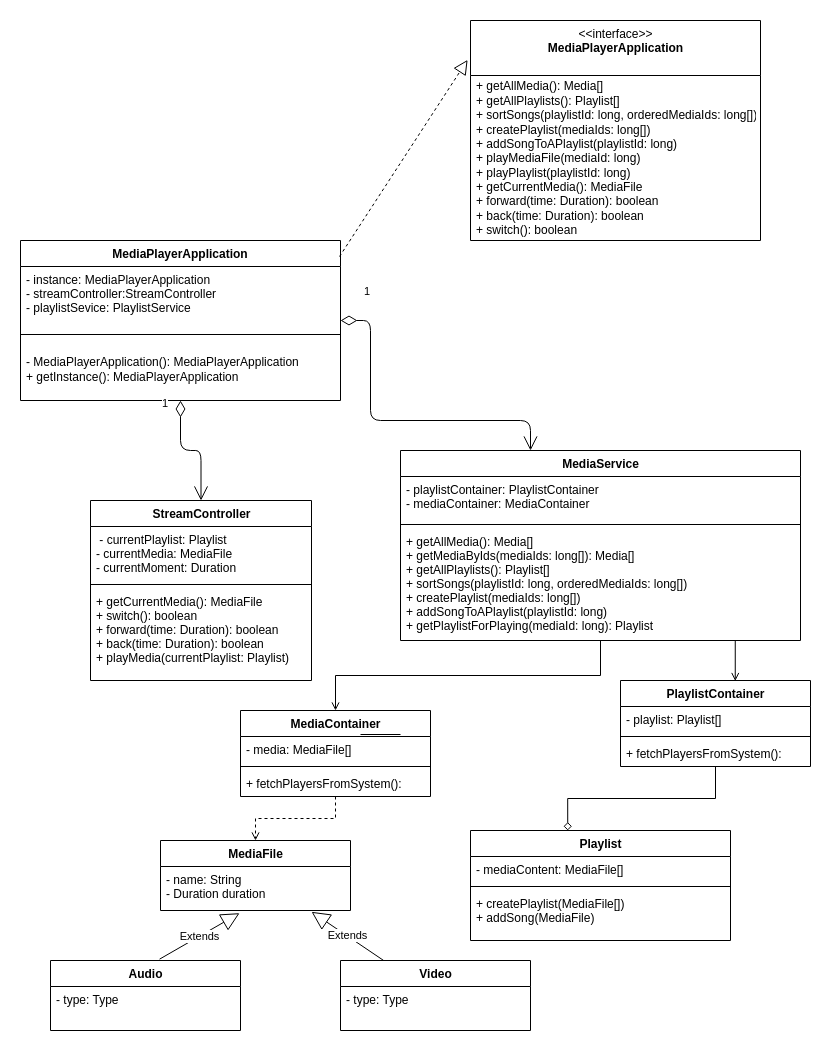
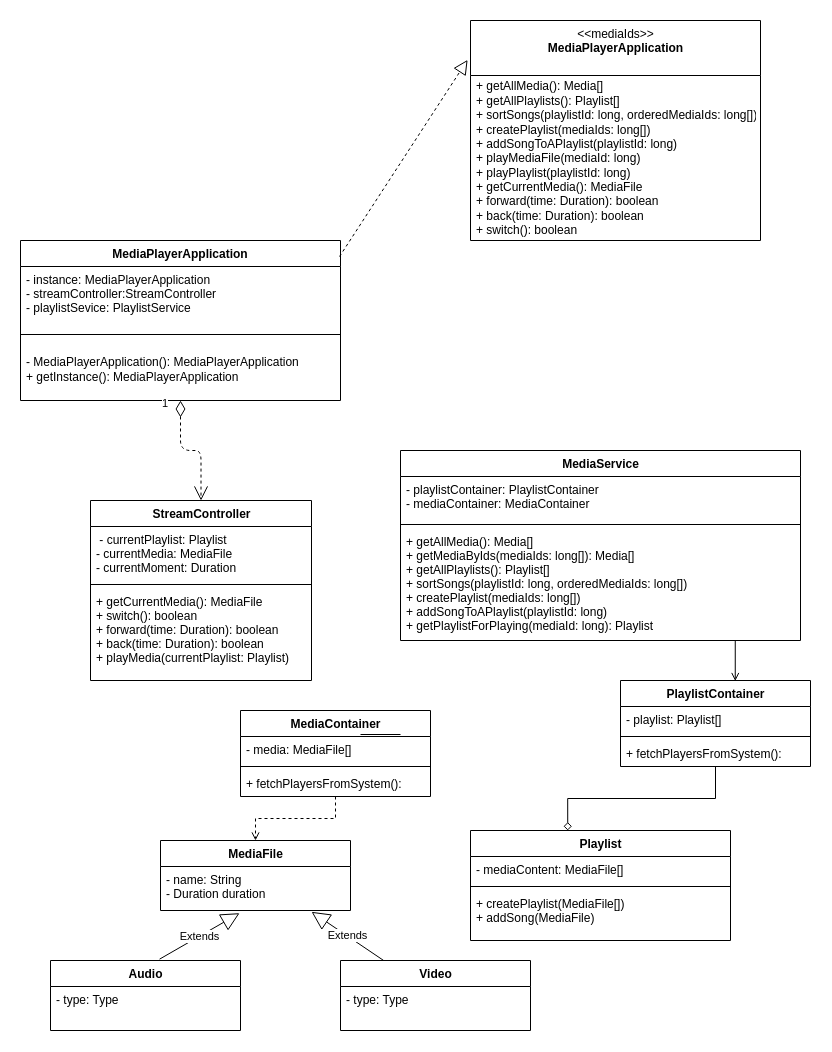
  <mxCell id="0" />
  <mxCell id="1" parent="0" />
  <mxCell id="2" value="MediaPlayerApplication" style="swimlane;fontStyle=1;align=center;verticalAlign=top;childLayout=stackLayout;horizontal=1;startSize=26;horizontalStack=0;resizeParent=1;resizeParentMax=0;resizeLast=0;collapsible=1;marginBottom=0;" vertex="1" parent="1"><mxGeometry x="20" y="240" width="320" height="160" as="geometry" /></mxCell>
  <mxCell id="3" value="- instance: MediaPlayerApplication&#10;- streamController:StreamController&#10;- playlistSevice: PlaylistService" style="text;strokeColor=none;fillColor=none;align=left;verticalAlign=top;spacingLeft=4;spacingRight=4;overflow=hidden;rotatable=0;points=[[0,0.5],[1,0.5]];portConstraint=eastwest;" vertex="1" parent="2"><mxGeometry y="26" width="320" height="64" as="geometry" /></mxCell>
  <mxCell id="4" value="" style="line;strokeWidth=1;fillColor=none;align=left;verticalAlign=middle;spacingTop=-1;spacingLeft=3;spacingRight=3;rotatable=0;labelPosition=right;points=[];portConstraint=eastwest;" vertex="1" parent="2"><mxGeometry y="90" width="320" height="8" as="geometry" /></mxCell>
  <mxCell id="5" value="- MediaPlayerApplication(): MediaPlayerApplication&lt;br&gt;+ getInstance(): MediaPlayerApplication" style="text;strokeColor=none;fillColor=none;align=left;verticalAlign=middle;spacingLeft=4;spacingRight=4;overflow=hidden;rotatable=0;points=[[0,0.5],[1,0.5]];portConstraint=eastwest;fontStyle=0;html=1;horizontal=1;" vertex="1" parent="2"><mxGeometry y="98" width="320" height="62" as="geometry" /></mxCell>
- <mxCell id="6" value="&amp;lt;&amp;lt;interface&amp;gt;&amp;gt;&lt;br&gt;&lt;b&gt;MediaPlayerApplication&lt;/b&gt;" style="swimlane;fontStyle=0;align=center;verticalAlign=top;childLayout=stackLayout;horizontal=1;startSize=55;horizontalStack=0;resizeParent=1;resizeParentMax=0;resizeLast=0;collapsible=0;marginBottom=0;html=1;strokeColor=#000000;" vertex="1" parent="1"><mxGeometry x="470" y="20" width="290" height="220" as="geometry" /></mxCell>
+ <mxCell id="6" value="&amp;lt;&amp;lt;mediaIds&amp;gt;&amp;gt;&lt;br&gt;&lt;b&gt;MediaPlayerApplication&lt;/b&gt;" style="swimlane;fontStyle=0;align=center;verticalAlign=top;childLayout=stackLayout;horizontal=1;startSize=55;horizontalStack=0;resizeParent=1;resizeParentMax=0;resizeLast=0;collapsible=0;marginBottom=0;html=1;strokeColor=#000000;" vertex="1" parent="1"><mxGeometry x="470" y="20" width="290" height="220" as="geometry" /></mxCell>
  <mxCell id="7" value="+ getAllMedia(): Media[]&lt;br&gt;+ getAllPlaylists(): Playlist[]&lt;br&gt;+ sortSongs(playlistId: long, orderedMediaIds: long[])&lt;br&gt;+ createPlaylist(mediaIds: long[])&lt;br&gt;+ addSongToAPlaylist(playlistId: long)&lt;br&gt;+ playMediaFile(mediaId: long)&lt;br&gt;+ playPlaylist(playlistId: long)&lt;br&gt;+ getCurrentMedia(): MediaFile&lt;br&gt;+ forward(time: Duration): boolean&lt;br&gt;+ back(time: Duration): boolean&lt;br&gt;+ switch(): boolean" style="text;html=1;strokeColor=none;fillColor=none;align=left;verticalAlign=middle;spacingLeft=4;spacingRight=4;overflow=hidden;rotatable=0;points=[[0,0.5],[1,0.5]];portConstraint=eastwest;" vertex="1" parent="6"><mxGeometry y="55" width="290" height="165" as="geometry" /></mxCell>
  <mxCell id="8" value="StreamController" style="swimlane;fontStyle=1;align=center;verticalAlign=top;childLayout=stackLayout;horizontal=1;startSize=26;horizontalStack=0;resizeParent=1;resizeParentMax=0;resizeLast=0;collapsible=1;marginBottom=0;strokeColor=#000000;html=1;" vertex="1" parent="1"><mxGeometry x="90" y="500" width="221" height="180" as="geometry" /></mxCell>
  <mxCell id="9" value=" - currentPlaylist: Playlist&#10;- currentMedia: MediaFile&#10;- currentMoment: Duration&#10;" style="text;strokeColor=none;fillColor=none;align=left;verticalAlign=top;spacingLeft=4;spacingRight=4;overflow=hidden;rotatable=0;points=[[0,0.5],[1,0.5]];portConstraint=eastwest;" vertex="1" parent="8"><mxGeometry y="26" width="221" height="54" as="geometry" /></mxCell>
  <mxCell id="10" value="" style="line;strokeWidth=1;fillColor=none;align=left;verticalAlign=middle;spacingTop=-1;spacingLeft=3;spacingRight=3;rotatable=0;labelPosition=right;points=[];portConstraint=eastwest;" vertex="1" parent="8"><mxGeometry y="80" width="221" height="8" as="geometry" /></mxCell>
  <mxCell id="11" value="+ getCurrentMedia(): MediaFile&#10;+ switch(): boolean&#10;+ forward(time: Duration): boolean&#10;+ back(time: Duration): boolean&#10;+ playMedia(currentPlaylist: Playlist)&#10;" style="text;strokeColor=none;fillColor=none;align=left;verticalAlign=top;spacingLeft=4;spacingRight=4;overflow=hidden;rotatable=0;points=[[0,0.5],[1,0.5]];portConstraint=eastwest;" vertex="1" parent="8"><mxGeometry y="88" width="221" height="92" as="geometry" /></mxCell>
- <mxCell id="12" value="1" style="endArrow=open;html=1;endSize=12;startArrow=diamondThin;startSize=14;startFill=0;edgeStyle=orthogonalEdgeStyle;align=left;verticalAlign=bottom;" edge="1" parent="1" source="2" target="8"><mxGeometry x="-0.809" y="-20" relative="1" as="geometry"><mxPoint x="250" y="288" as="sourcePoint" /><mxPoint x="340" y="180" as="targetPoint" /><mxPoint as="offset" /></mxGeometry></mxCell>
+ <mxCell id="12" value="1" style="endArrow=open;html=1;endSize=12;startArrow=diamondThin;startSize=14;startFill=0;edgeStyle=orthogonalEdgeStyle;align=left;verticalAlign=bottom;dashed=1;" edge="1" parent="1" source="2" target="8"><mxGeometry x="-0.809" y="-20" relative="1" as="geometry"><mxPoint x="250" y="288" as="sourcePoint" /><mxPoint x="340" y="180" as="targetPoint" /><mxPoint as="offset" /></mxGeometry></mxCell>
  <mxCell id="13" style="edgeStyle=orthogonalEdgeStyle;rounded=0;orthogonalLoop=1;jettySize=auto;html=1;entryX=0.604;entryY=0.006;entryDx=0;entryDy=0;entryPerimeter=0;startArrow=none;startFill=0;endArrow=open;endFill=0;strokeWidth=1;" edge="1" parent="1" source="15" target="21"><mxGeometry relative="1" as="geometry"><mxPoint x="640" y="650" as="sourcePoint" /><Array as="points"><mxPoint x="800" y="640" /><mxPoint x="735" y="640" /></Array></mxGeometry></mxCell>
- <mxCell id="14" style="edgeStyle=orthogonalEdgeStyle;rounded=0;orthogonalLoop=1;jettySize=auto;html=1;startArrow=none;startFill=0;endArrow=open;endFill=0;strokeWidth=1;" edge="1" parent="1" source="15" target="26"><mxGeometry relative="1" as="geometry"><mxPoint x="380" y="700" as="targetPoint" /></mxGeometry></mxCell>
  <mxCell id="15" value="MediaService" style="swimlane;fontStyle=1;align=center;verticalAlign=top;childLayout=stackLayout;horizontal=1;startSize=26;horizontalStack=0;resizeParent=1;resizeParentMax=0;resizeLast=0;collapsible=1;marginBottom=0;strokeColor=#000000;html=1;" vertex="1" parent="1"><mxGeometry x="400" y="450" width="400" height="190" as="geometry" /></mxCell>
  <mxCell id="16" value="- playlistContainer: PlaylistContainer&#10;- mediaContainer: MediaContainer" style="text;strokeColor=none;fillColor=none;align=left;verticalAlign=top;spacingLeft=4;spacingRight=4;overflow=hidden;rotatable=0;points=[[0,0.5],[1,0.5]];portConstraint=eastwest;" vertex="1" parent="15"><mxGeometry y="26" width="400" height="44" as="geometry" /></mxCell>
  <mxCell id="17" value="" style="line;strokeWidth=1;fillColor=none;align=left;verticalAlign=middle;spacingTop=-1;spacingLeft=3;spacingRight=3;rotatable=0;labelPosition=right;points=[];portConstraint=eastwest;" vertex="1" parent="15"><mxGeometry y="70" width="400" height="8" as="geometry" /></mxCell>
  <mxCell id="18" value="+ getAllMedia(): Media[]&#10;+ getMediaByIds(mediaIds: long[]): Media[]&#10;+ getAllPlaylists(): Playlist[]&#10;+ sortSongs(playlistId: long, orderedMediaIds: long[])&#10;+ createPlaylist(mediaIds: long[])&#10;+ addSongToAPlaylist(playlistId: long)&#10;+ getPlaylistForPlaying(mediaId: long): Playlist" style="text;strokeColor=none;fillColor=none;align=left;verticalAlign=top;spacingLeft=4;spacingRight=4;overflow=hidden;rotatable=0;points=[[0,0.5],[1,0.5]];portConstraint=eastwest;" vertex="1" parent="15"><mxGeometry y="78" width="400" height="112" as="geometry" /></mxCell>
- <mxCell id="19" value="1" style="endArrow=open;html=1;endSize=12;startArrow=diamondThin;startSize=14;startFill=0;edgeStyle=orthogonalEdgeStyle;align=left;verticalAlign=bottom;" edge="1" parent="1" source="2" target="15"><mxGeometry x="-0.862" y="20" relative="1" as="geometry"><mxPoint x="370" y="360" as="sourcePoint" /><mxPoint x="530" y="360" as="targetPoint" /><Array as="points"><mxPoint x="370" y="420" /><mxPoint x="530" y="420" /></Array><mxPoint as="offset" /></mxGeometry></mxCell>
  <mxCell id="20" style="edgeStyle=orthogonalEdgeStyle;rounded=0;orthogonalLoop=1;jettySize=auto;html=1;entryX=0.374;entryY=0;entryDx=0;entryDy=0;startArrow=none;startFill=0;endArrow=diamond;endFill=0;strokeWidth=1;entryPerimeter=0;" edge="1" parent="1" source="21" target="40"><mxGeometry relative="1" as="geometry"><mxPoint x="569.83" y="838.83" as="targetPoint" /></mxGeometry></mxCell>
  <mxCell id="21" value="PlaylistContainer" style="swimlane;fontStyle=1;align=center;verticalAlign=top;childLayout=stackLayout;horizontal=1;startSize=26;horizontalStack=0;resizeParent=1;resizeParentMax=0;resizeLast=0;collapsible=1;marginBottom=0;strokeColor=#000000;html=1;" vertex="1" parent="1"><mxGeometry x="620" y="680" width="190" height="86" as="geometry" /></mxCell>
  <mxCell id="22" value="- playlist: Playlist[]" style="text;strokeColor=none;fillColor=none;align=left;verticalAlign=top;spacingLeft=4;spacingRight=4;overflow=hidden;rotatable=0;points=[[0,0.5],[1,0.5]];portConstraint=eastwest;" vertex="1" parent="21"><mxGeometry y="26" width="190" height="26" as="geometry" /></mxCell>
  <mxCell id="23" value="" style="line;strokeWidth=1;fillColor=none;align=left;verticalAlign=middle;spacingTop=-1;spacingLeft=3;spacingRight=3;rotatable=0;labelPosition=right;points=[];portConstraint=eastwest;" vertex="1" parent="21"><mxGeometry y="52" width="190" height="8" as="geometry" /></mxCell>
  <mxCell id="24" value="+ fetchPlayersFromSystem(): " style="text;strokeColor=none;fillColor=none;align=left;verticalAlign=top;spacingLeft=4;spacingRight=4;overflow=hidden;rotatable=0;points=[[0,0.5],[1,0.5]];portConstraint=eastwest;" vertex="1" parent="21"><mxGeometry y="60" width="190" height="26" as="geometry" /></mxCell>
  <mxCell id="25" style="edgeStyle=orthogonalEdgeStyle;rounded=0;orthogonalLoop=1;jettySize=auto;html=1;startArrow=none;startFill=0;endArrow=open;endFill=0;strokeWidth=1;dashed=1;" edge="1" parent="1" source="26" target="30"><mxGeometry relative="1" as="geometry" /></mxCell>
  <mxCell id="26" value="MediaContainer" style="swimlane;fontStyle=1;align=center;verticalAlign=top;childLayout=stackLayout;horizontal=1;startSize=26;horizontalStack=0;resizeParent=1;resizeParentMax=0;resizeLast=0;collapsible=1;marginBottom=0;strokeColor=#000000;html=1;" vertex="1" parent="1"><mxGeometry x="240" y="710" width="190" height="86" as="geometry" /></mxCell>
  <mxCell id="27" value="- media: MediaFile[]" style="text;strokeColor=none;fillColor=none;align=left;verticalAlign=top;spacingLeft=4;spacingRight=4;overflow=hidden;rotatable=0;points=[[0,0.5],[1,0.5]];portConstraint=eastwest;" vertex="1" parent="26"><mxGeometry y="26" width="190" height="26" as="geometry" /></mxCell>
  <mxCell id="28" value="" style="line;strokeWidth=1;fillColor=none;align=left;verticalAlign=middle;spacingTop=-1;spacingLeft=3;spacingRight=3;rotatable=0;labelPosition=right;points=[];portConstraint=eastwest;" vertex="1" parent="26"><mxGeometry y="52" width="190" height="8" as="geometry" /></mxCell>
  <mxCell id="29" value="+ fetchPlayersFromSystem(): " style="text;strokeColor=none;fillColor=none;align=left;verticalAlign=top;spacingLeft=4;spacingRight=4;overflow=hidden;rotatable=0;points=[[0,0.5],[1,0.5]];portConstraint=eastwest;" vertex="1" parent="26"><mxGeometry y="60" width="190" height="26" as="geometry" /></mxCell>
  <mxCell id="30" value="MediaFile" style="swimlane;fontStyle=1;align=center;verticalAlign=top;childLayout=stackLayout;horizontal=1;startSize=26;horizontalStack=0;resizeParent=1;resizeParentMax=0;resizeLast=0;collapsible=1;marginBottom=0;strokeColor=#000000;html=1;" vertex="1" parent="1"><mxGeometry x="160" y="840" width="190" height="70" as="geometry" /></mxCell>
  <mxCell id="31" value="- name: String&#10;- Duration duration" style="text;strokeColor=none;fillColor=none;align=left;verticalAlign=top;spacingLeft=4;spacingRight=4;overflow=hidden;rotatable=0;points=[[0,0.5],[1,0.5]];portConstraint=eastwest;" vertex="1" parent="30"><mxGeometry y="26" width="190" height="44" as="geometry" /></mxCell>
  <mxCell id="32" value="" style="line;strokeWidth=1;fillColor=none;align=left;verticalAlign=middle;spacingTop=-1;spacingLeft=3;spacingRight=3;rotatable=0;labelPosition=right;points=[];portConstraint=eastwest;html=1;" vertex="1" parent="1"><mxGeometry x="360" y="730" width="40" height="8" as="geometry" /></mxCell>
  <mxCell id="33" value="Audio" style="swimlane;fontStyle=1;align=center;verticalAlign=top;childLayout=stackLayout;horizontal=1;startSize=26;horizontalStack=0;resizeParent=1;resizeParentMax=0;resizeLast=0;collapsible=1;marginBottom=0;strokeColor=#000000;html=1;" vertex="1" parent="1"><mxGeometry y="960" width="190" height="70" as="geometry" x="50" /></mxCell>
  <mxCell id="34" value="- type: Type" style="text;strokeColor=none;fillColor=none;align=left;verticalAlign=top;spacingLeft=4;spacingRight=4;overflow=hidden;rotatable=0;points=[[0,0.5],[1,0.5]];portConstraint=eastwest;" vertex="1" parent="33"><mxGeometry y="26" width="190" height="44" as="geometry" /></mxCell>
  <mxCell id="35" value="Video" style="swimlane;fontStyle=1;align=center;verticalAlign=top;childLayout=stackLayout;horizontal=1;startSize=26;horizontalStack=0;resizeParent=1;resizeParentMax=0;resizeLast=0;collapsible=1;marginBottom=0;strokeColor=#000000;html=1;" vertex="1" parent="1"><mxGeometry x="340" y="960" width="190" height="70" as="geometry" /></mxCell>
  <mxCell id="36" value="- type: Type" style="text;strokeColor=none;fillColor=none;align=left;verticalAlign=top;spacingLeft=4;spacingRight=4;overflow=hidden;rotatable=0;points=[[0,0.5],[1,0.5]];portConstraint=eastwest;" vertex="1" parent="35"><mxGeometry y="26" width="190" height="44" as="geometry" /></mxCell>
  <mxCell id="37" value="" style="endArrow=block;dashed=1;endFill=0;endSize=12;html=1;strokeWidth=1;entryX=-0.01;entryY=0.179;entryDx=0;entryDy=0;entryPerimeter=0;exitX=0.997;exitY=0.1;exitDx=0;exitDy=0;exitPerimeter=0;" edge="1" parent="1" source="2" target="6"><mxGeometry width="160" relative="1" as="geometry"><mxPoint x="370" y="220" as="sourcePoint" /><mxPoint x="540" y="200" as="targetPoint" /></mxGeometry></mxCell>
  <mxCell id="38" value="Extends" style="endArrow=block;endSize=16;endFill=0;html=1;strokeWidth=1;entryX=0.795;entryY=1.03;entryDx=0;entryDy=0;entryPerimeter=0;" edge="1" parent="1" source="35" target="31"><mxGeometry width="160" relative="1" as="geometry"><mxPoint x="370" y="1000" as="sourcePoint" /><mxPoint x="530" y="1000" as="targetPoint" /></mxGeometry></mxCell>
  <mxCell id="39" value="Extends" style="endArrow=block;endSize=16;endFill=0;html=1;strokeWidth=1;entryX=0.416;entryY=1.061;entryDx=0;entryDy=0;entryPerimeter=0;exitX=0.574;exitY=-0.019;exitDx=0;exitDy=0;exitPerimeter=0;" edge="1" parent="1" source="33" target="31"><mxGeometry width="160" relative="1" as="geometry"><mxPoint x="370" y="1000" as="sourcePoint" /><mxPoint x="530" y="1000" as="targetPoint" /></mxGeometry></mxCell>
  <mxCell id="40" value="Playlist" style="swimlane;fontStyle=1;align=center;verticalAlign=top;childLayout=stackLayout;horizontal=1;startSize=26;horizontalStack=0;resizeParent=1;resizeParentMax=0;resizeLast=0;collapsible=1;marginBottom=0;strokeColor=#000000;html=1;" vertex="1" parent="1"><mxGeometry x="470" y="830" width="260" height="110" as="geometry" /></mxCell>
  <mxCell id="41" value="- mediaContent: MediaFile[]" style="text;strokeColor=none;fillColor=none;align=left;verticalAlign=top;spacingLeft=4;spacingRight=4;overflow=hidden;rotatable=0;points=[[0,0.5],[1,0.5]];portConstraint=eastwest;" vertex="1" parent="40"><mxGeometry y="26" width="260" height="26" as="geometry" /></mxCell>
  <mxCell id="42" value="" style="line;strokeWidth=1;fillColor=none;align=left;verticalAlign=middle;spacingTop=-1;spacingLeft=3;spacingRight=3;rotatable=0;labelPosition=right;points=[];portConstraint=eastwest;" vertex="1" parent="40"><mxGeometry y="52" width="260" height="8" as="geometry" /></mxCell>
  <mxCell id="43" value="+ createPlaylist(MediaFile[])&#10;+ addSong(MediaFile)" style="text;strokeColor=none;fillColor=none;align=left;verticalAlign=top;spacingLeft=4;spacingRight=4;overflow=hidden;rotatable=0;points=[[0,0.5],[1,0.5]];portConstraint=eastwest;" vertex="1" parent="40"><mxGeometry y="60" width="260" height="50" as="geometry" /></mxCell>
